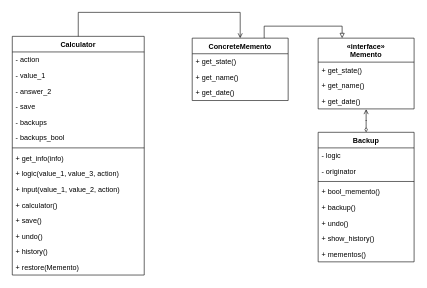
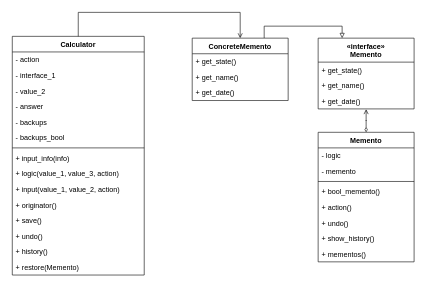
  <mxCell id="0" />
  <mxCell id="1" parent="0" />
  <mxCell id="2" value="" style="edgeStyle=orthogonalEdgeStyle;rounded=0;orthogonalLoop=1;jettySize=auto;html=1;endArrow=open;endFill=0;entryX=0.5;entryY=1.022;entryDx=0;entryDy=0;entryPerimeter=0;startArrow=diamondThin;startFill=0;" edge="1" parent="1" source="3" target="37"><mxGeometry relative="1" as="geometry" /></mxCell>
- <mxCell id="3" value="Backup" style="swimlane;fontStyle=1;align=center;verticalAlign=top;childLayout=stackLayout;horizontal=1;startSize=26;horizontalStack=0;resizeParent=1;resizeParentMax=0;resizeLast=0;collapsible=1;marginBottom=0;" vertex="1" parent="1"><mxGeometry x="530" y="220" width="160" height="216" as="geometry" /></mxCell>
+ <mxCell id="3" value="Memento" style="swimlane;fontStyle=1;align=center;verticalAlign=top;childLayout=stackLayout;horizontal=1;startSize=26;horizontalStack=0;resizeParent=1;resizeParentMax=0;resizeLast=0;collapsible=1;marginBottom=0;" vertex="1" parent="1"><mxGeometry x="530" y="220" width="160" height="216" as="geometry" /></mxCell>
  <mxCell id="4" value="- logic" style="text;strokeColor=none;fillColor=none;align=left;verticalAlign=top;spacingLeft=4;spacingRight=4;overflow=hidden;rotatable=0;points=[[0,0.5],[1,0.5]];portConstraint=eastwest;" vertex="1" parent="3"><mxGeometry y="26" width="160" height="26" as="geometry" /></mxCell>
- <mxCell id="5" value="- originator" style="text;strokeColor=none;fillColor=none;align=left;verticalAlign=top;spacingLeft=4;spacingRight=4;overflow=hidden;rotatable=0;points=[[0,0.5],[1,0.5]];portConstraint=eastwest;" vertex="1" parent="3"><mxGeometry y="52" width="160" height="26" as="geometry" /></mxCell>
+ <mxCell id="5" value="- memento" style="text;strokeColor=none;fillColor=none;align=left;verticalAlign=top;spacingLeft=4;spacingRight=4;overflow=hidden;rotatable=0;points=[[0,0.5],[1,0.5]];portConstraint=eastwest;" vertex="1" parent="3"><mxGeometry y="52" width="160" height="26" as="geometry" /></mxCell>
  <mxCell id="6" value="" style="line;strokeWidth=1;fillColor=none;align=left;verticalAlign=middle;spacingTop=-1;spacingLeft=3;spacingRight=3;rotatable=0;labelPosition=right;points=[];portConstraint=eastwest;" vertex="1" parent="3"><mxGeometry y="78" width="160" height="8" as="geometry" /></mxCell>
  <mxCell id="7" value="+ bool_memento()" style="text;strokeColor=none;fillColor=none;align=left;verticalAlign=top;spacingLeft=4;spacingRight=4;overflow=hidden;rotatable=0;points=[[0,0.5],[1,0.5]];portConstraint=eastwest;" vertex="1" parent="3"><mxGeometry y="86" width="160" height="26" as="geometry" /></mxCell>
- <mxCell id="8" value="+ backup()" style="text;strokeColor=none;fillColor=none;align=left;verticalAlign=top;spacingLeft=4;spacingRight=4;overflow=hidden;rotatable=0;points=[[0,0.5],[1,0.5]];portConstraint=eastwest;" vertex="1" parent="3"><mxGeometry y="112" width="160" height="26" as="geometry" /></mxCell>
+ <mxCell id="8" value="+ action()" style="text;strokeColor=none;fillColor=none;align=left;verticalAlign=top;spacingLeft=4;spacingRight=4;overflow=hidden;rotatable=0;points=[[0,0.5],[1,0.5]];portConstraint=eastwest;" vertex="1" parent="3"><mxGeometry y="112" width="160" height="26" as="geometry" /></mxCell>
  <mxCell id="9" value="+ undo()" style="text;strokeColor=none;fillColor=none;align=left;verticalAlign=top;spacingLeft=4;spacingRight=4;overflow=hidden;rotatable=0;points=[[0,0.5],[1,0.5]];portConstraint=eastwest;" vertex="1" parent="3"><mxGeometry y="138" width="160" height="26" as="geometry" /></mxCell>
  <mxCell id="10" value="+ show_history()&#10;" style="text;strokeColor=none;fillColor=none;align=left;verticalAlign=top;spacingLeft=4;spacingRight=4;overflow=hidden;rotatable=0;points=[[0,0.5],[1,0.5]];portConstraint=eastwest;" vertex="1" parent="3"><mxGeometry y="164" width="160" height="26" as="geometry" /></mxCell>
  <mxCell id="11" value="+ mementos()" style="text;strokeColor=none;fillColor=none;align=left;verticalAlign=top;spacingLeft=4;spacingRight=4;overflow=hidden;rotatable=0;points=[[0,0.5],[1,0.5]];portConstraint=eastwest;" vertex="1" parent="3"><mxGeometry y="190" width="160" height="26" as="geometry" /></mxCell>
  <mxCell id="12" value="Calculator" style="swimlane;fontStyle=1;align=center;verticalAlign=top;childLayout=stackLayout;horizontal=1;startSize=26;horizontalStack=0;resizeParent=1;resizeParentMax=0;resizeLast=0;collapsible=1;marginBottom=0;" vertex="1" parent="1"><mxGeometry x="20" y="60" width="220" height="398" as="geometry" /></mxCell>
  <mxCell id="13" value="- action" style="text;strokeColor=none;fillColor=none;align=left;verticalAlign=top;spacingLeft=4;spacingRight=4;overflow=hidden;rotatable=0;points=[[0,0.5],[1,0.5]];portConstraint=eastwest;" vertex="1" parent="12"><mxGeometry y="26" width="220" height="26" as="geometry" /></mxCell>
- <mxCell id="14" value="- value_1" style="text;strokeColor=none;fillColor=none;align=left;verticalAlign=top;spacingLeft=4;spacingRight=4;overflow=hidden;rotatable=0;points=[[0,0.5],[1,0.5]];portConstraint=eastwest;" vertex="1" parent="12"><mxGeometry y="52" width="220" height="26" as="geometry" /></mxCell>
- <mxCell id="15" value="- answer_2" style="text;strokeColor=none;fillColor=none;align=left;verticalAlign=top;spacingLeft=4;spacingRight=4;overflow=hidden;rotatable=0;points=[[0,0.5],[1,0.5]];portConstraint=eastwest;" vertex="1" parent="12"><mxGeometry y="78" width="220" height="26" as="geometry" /></mxCell>
- <mxCell id="16" value="- save" style="text;strokeColor=none;fillColor=none;align=left;verticalAlign=top;spacingLeft=4;spacingRight=4;overflow=hidden;rotatable=0;points=[[0,0.5],[1,0.5]];portConstraint=eastwest;" vertex="1" parent="12"><mxGeometry y="104" width="220" height="26" as="geometry" /></mxCell>
+ <mxCell id="14" value="- interface_1" style="text;strokeColor=none;fillColor=none;align=left;verticalAlign=top;spacingLeft=4;spacingRight=4;overflow=hidden;rotatable=0;points=[[0,0.5],[1,0.5]];portConstraint=eastwest;" vertex="1" parent="12"><mxGeometry y="52" width="220" height="26" as="geometry" /></mxCell>
+ <mxCell id="15" value="- value_2" style="text;strokeColor=none;fillColor=none;align=left;verticalAlign=top;spacingLeft=4;spacingRight=4;overflow=hidden;rotatable=0;points=[[0,0.5],[1,0.5]];portConstraint=eastwest;" vertex="1" parent="12"><mxGeometry y="78" width="220" height="26" as="geometry" /></mxCell>
+ <mxCell id="16" value="- answer" style="text;strokeColor=none;fillColor=none;align=left;verticalAlign=top;spacingLeft=4;spacingRight=4;overflow=hidden;rotatable=0;points=[[0,0.5],[1,0.5]];portConstraint=eastwest;" vertex="1" parent="12"><mxGeometry y="104" width="220" height="26" as="geometry" /></mxCell>
  <mxCell id="17" value="- backups" style="text;strokeColor=none;fillColor=none;align=left;verticalAlign=top;spacingLeft=4;spacingRight=4;overflow=hidden;rotatable=0;points=[[0,0.5],[1,0.5]];portConstraint=eastwest;" vertex="1" parent="12"><mxGeometry y="130" width="220" height="26" as="geometry" /></mxCell>
  <mxCell id="18" value="- backups_bool" style="text;strokeColor=none;fillColor=none;align=left;verticalAlign=top;spacingLeft=4;spacingRight=4;overflow=hidden;rotatable=0;points=[[0,0.5],[1,0.5]];portConstraint=eastwest;" vertex="1" parent="12"><mxGeometry y="156" width="220" height="26" as="geometry" /></mxCell>
  <mxCell id="19" value="" style="line;strokeWidth=1;fillColor=none;align=left;verticalAlign=middle;spacingTop=-1;spacingLeft=3;spacingRight=3;rotatable=0;labelPosition=right;points=[];portConstraint=eastwest;" vertex="1" parent="12"><mxGeometry y="182" width="220" height="8" as="geometry" /></mxCell>
- <mxCell id="20" value="+ get_info(info)" style="text;strokeColor=none;fillColor=none;align=left;verticalAlign=top;spacingLeft=4;spacingRight=4;overflow=hidden;rotatable=0;points=[[0,0.5],[1,0.5]];portConstraint=eastwest;" vertex="1" parent="12"><mxGeometry y="190" width="220" height="26" as="geometry" /></mxCell>
+ <mxCell id="20" value="+ input_info(info)" style="text;strokeColor=none;fillColor=none;align=left;verticalAlign=top;spacingLeft=4;spacingRight=4;overflow=hidden;rotatable=0;points=[[0,0.5],[1,0.5]];portConstraint=eastwest;" vertex="1" parent="12"><mxGeometry y="190" width="220" height="26" as="geometry" /></mxCell>
  <mxCell id="21" value="+ logic(value_1, value_3, action)" style="text;strokeColor=none;fillColor=none;align=left;verticalAlign=top;spacingLeft=4;spacingRight=4;overflow=hidden;rotatable=0;points=[[0,0.5],[1,0.5]];portConstraint=eastwest;" vertex="1" parent="12"><mxGeometry y="216" width="220" height="26" as="geometry" /></mxCell>
  <mxCell id="22" value="+ input(value_1, value_2, action)" style="text;strokeColor=none;fillColor=none;align=left;verticalAlign=top;spacingLeft=4;spacingRight=4;overflow=hidden;rotatable=0;points=[[0,0.5],[1,0.5]];portConstraint=eastwest;" vertex="1" parent="12"><mxGeometry y="242" width="220" height="26" as="geometry" /></mxCell>
- <mxCell id="23" value="+ calculator()" style="text;strokeColor=none;fillColor=none;align=left;verticalAlign=top;spacingLeft=4;spacingRight=4;overflow=hidden;rotatable=0;points=[[0,0.5],[1,0.5]];portConstraint=eastwest;" vertex="1" parent="12"><mxGeometry y="268" width="220" height="26" as="geometry" /></mxCell>
+ <mxCell id="23" value="+ originator()" style="text;strokeColor=none;fillColor=none;align=left;verticalAlign=top;spacingLeft=4;spacingRight=4;overflow=hidden;rotatable=0;points=[[0,0.5],[1,0.5]];portConstraint=eastwest;" vertex="1" parent="12"><mxGeometry y="268" width="220" height="26" as="geometry" /></mxCell>
  <mxCell id="24" value="+ save()" style="text;strokeColor=none;fillColor=none;align=left;verticalAlign=top;spacingLeft=4;spacingRight=4;overflow=hidden;rotatable=0;points=[[0,0.5],[1,0.5]];portConstraint=eastwest;" vertex="1" parent="12"><mxGeometry y="294" width="220" height="26" as="geometry" /></mxCell>
  <mxCell id="25" value="+ undo()" style="text;strokeColor=none;fillColor=none;align=left;verticalAlign=top;spacingLeft=4;spacingRight=4;overflow=hidden;rotatable=0;points=[[0,0.5],[1,0.5]];portConstraint=eastwest;" vertex="1" parent="12"><mxGeometry y="320" width="220" height="26" as="geometry" /></mxCell>
  <mxCell id="26" value="+ history()" style="text;strokeColor=none;fillColor=none;align=left;verticalAlign=top;spacingLeft=4;spacingRight=4;overflow=hidden;rotatable=0;points=[[0,0.5],[1,0.5]];portConstraint=eastwest;" vertex="1" parent="12"><mxGeometry y="346" width="220" height="26" as="geometry" /></mxCell>
  <mxCell id="27" value="+ restore(Memento)" style="text;strokeColor=none;fillColor=none;align=left;verticalAlign=top;spacingLeft=4;spacingRight=4;overflow=hidden;rotatable=0;points=[[0,0.5],[1,0.5]];portConstraint=eastwest;" vertex="1" parent="12"><mxGeometry y="372" width="220" height="26" as="geometry" /></mxCell>
  <mxCell id="28" style="edgeStyle=orthogonalEdgeStyle;rounded=0;orthogonalLoop=1;jettySize=auto;html=1;exitX=0.75;exitY=0;exitDx=0;exitDy=0;entryX=0.25;entryY=0;entryDx=0;entryDy=0;dashed=0;endArrow=block;endFill=0;" edge="1" parent="1" source="29" target="34"><mxGeometry relative="1" as="geometry" /></mxCell>
  <mxCell id="29" value="ConcreteMemento" style="swimlane;fontStyle=1;align=center;verticalAlign=top;childLayout=stackLayout;horizontal=1;startSize=26;horizontalStack=0;resizeParent=1;resizeParentMax=0;resizeLast=0;collapsible=1;marginBottom=0;" vertex="1" parent="1"><mxGeometry x="320" y="63" width="160" height="104" as="geometry" /></mxCell>
  <mxCell id="30" value="+ get_state()" style="text;strokeColor=none;fillColor=none;align=left;verticalAlign=top;spacingLeft=4;spacingRight=4;overflow=hidden;rotatable=0;points=[[0,0.5],[1,0.5]];portConstraint=eastwest;" vertex="1" parent="29"><mxGeometry y="26" width="160" height="26" as="geometry" /></mxCell>
  <mxCell id="31" value="+ get_name()" style="text;strokeColor=none;fillColor=none;align=left;verticalAlign=top;spacingLeft=4;spacingRight=4;overflow=hidden;rotatable=0;points=[[0,0.5],[1,0.5]];portConstraint=eastwest;" vertex="1" parent="29"><mxGeometry y="52" width="160" height="26" as="geometry" /></mxCell>
  <mxCell id="32" value="+ get_date()" style="text;strokeColor=none;fillColor=none;align=left;verticalAlign=top;spacingLeft=4;spacingRight=4;overflow=hidden;rotatable=0;points=[[0,0.5],[1,0.5]];portConstraint=eastwest;" vertex="1" parent="29"><mxGeometry y="78" width="160" height="26" as="geometry" /></mxCell>
  <mxCell id="33" style="edgeStyle=orthogonalEdgeStyle;rounded=0;orthogonalLoop=1;jettySize=auto;html=1;exitX=0.5;exitY=0;exitDx=0;exitDy=0;entryX=0.5;entryY=0;entryDx=0;entryDy=0;dashed=0;endArrow=open;endFill=0;" edge="1" parent="1" source="12" target="29"><mxGeometry relative="1" as="geometry"><Array as="points"><mxPoint x="130" y="20" /><mxPoint x="400" y="20" /></Array></mxGeometry></mxCell>
  <mxCell id="34" value="«interface»&#10;Memento" style="swimlane;fontStyle=1;align=center;verticalAlign=top;childLayout=stackLayout;horizontal=1;startSize=40;horizontalStack=0;resizeParent=1;resizeParentMax=0;resizeLast=0;collapsible=1;marginBottom=0;" vertex="1" parent="1"><mxGeometry x="530" y="63" width="160" height="118" as="geometry" /></mxCell>
  <mxCell id="35" value="+ get_state()" style="text;strokeColor=none;fillColor=none;align=left;verticalAlign=top;spacingLeft=4;spacingRight=4;overflow=hidden;rotatable=0;points=[[0,0.5],[1,0.5]];portConstraint=eastwest;" vertex="1" parent="34"><mxGeometry y="40" width="160" height="26" as="geometry" /></mxCell>
  <mxCell id="36" value="+ get_name()" style="text;strokeColor=none;fillColor=none;align=left;verticalAlign=top;spacingLeft=4;spacingRight=4;overflow=hidden;rotatable=0;points=[[0,0.5],[1,0.5]];portConstraint=eastwest;" vertex="1" parent="34"><mxGeometry y="66" width="160" height="26" as="geometry" /></mxCell>
  <mxCell id="37" value="+ get_date()" style="text;strokeColor=none;fillColor=none;align=left;verticalAlign=top;spacingLeft=4;spacingRight=4;overflow=hidden;rotatable=0;points=[[0,0.5],[1,0.5]];portConstraint=eastwest;" vertex="1" parent="34"><mxGeometry y="92" width="160" height="26" as="geometry" /></mxCell>
